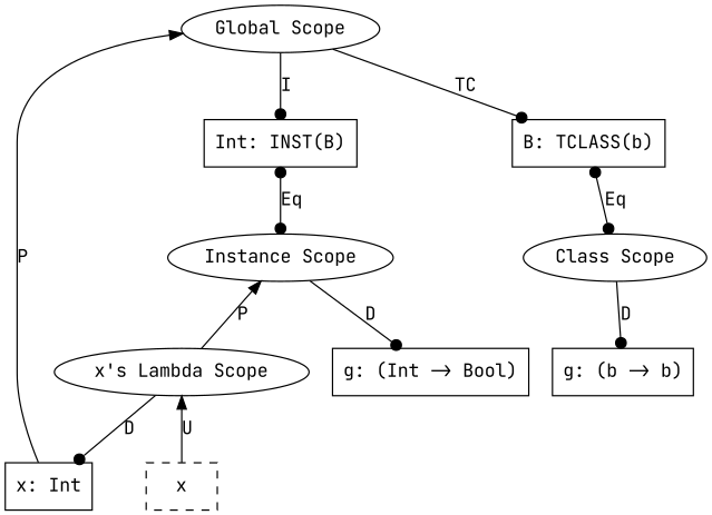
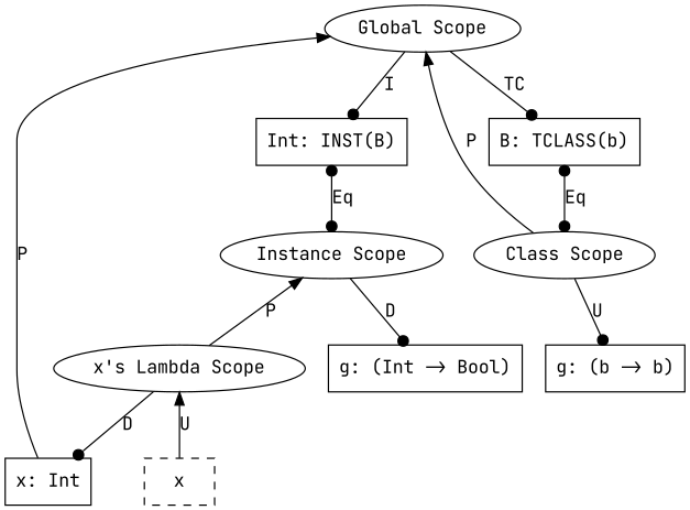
  graph {
    fontname="JetBrains Mono"
    node [fontname="JetBrains Mono" shape=box]
    edge [dir=forward fontname="JetBrains Mono" arrowhead=dot]
    n1 [label=x style=dashed]
    n2 [label="x: Int"]
    n3 [label="x's Lambda Scope" shape=ellipse]
    n4 [label="g: (Int -> Bool)"]
    n5 [label="Instance Scope" shape=ellipse]
    n6 [label="Int: INST(B)"]
    n7 [label="g: (b -> b)"]
    n8 [label="Class Scope" shape=ellipse]
    n9 [label="B: TCLASS(b)"]
    n10 [label="Global Scope" shape=ellipse]
    n3 -- n1 [dir=back label=U arrowhead=""]
    n3 -- n2 [label=D]
    n5 -- n3 [dir=back label=P arrowhead=""]
    n5 -- n4 [label=D]
    n6 -- n5 [arrowtail=dot dir=both label=Eq]
-   n8 -- n7 [label=D]
+   n8 -- n7 [label=U]
    n9 -- n8 [arrowtail=dot dir=both label=Eq]
    n10 -- n2 [dir=back label=P arrowhead=""]
    n10 -- n6 [label=I]
+   n10 -- n8 [dir=back label=P arrowhead=""]
    n10 -- n9 [label=TC]
  }
